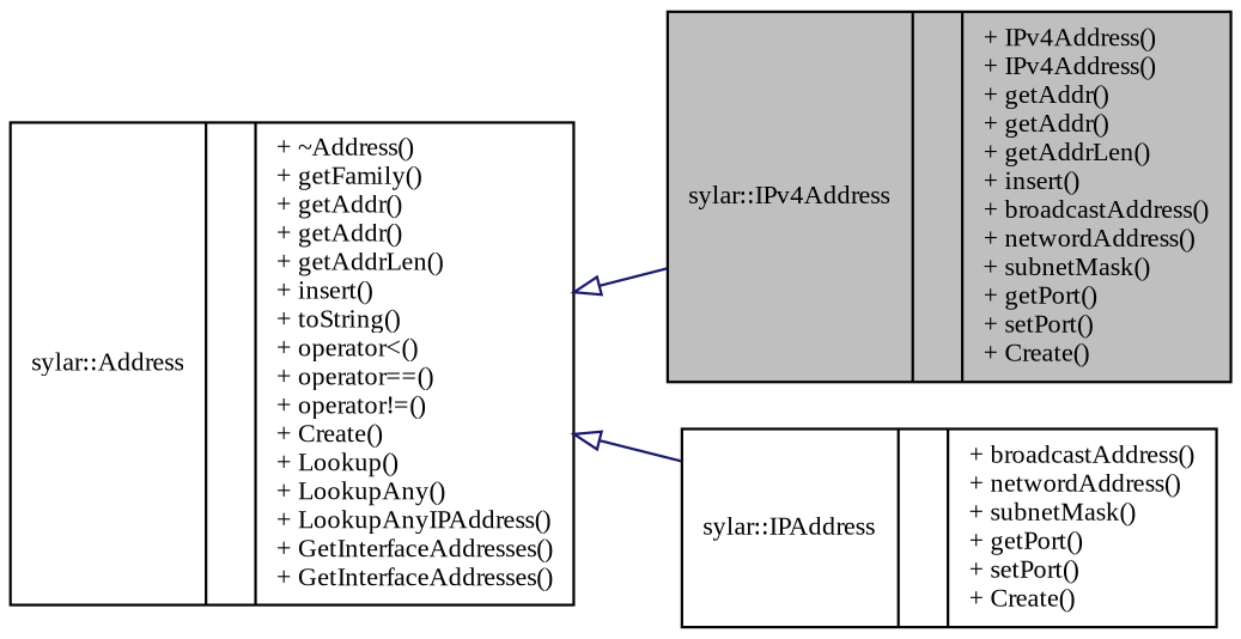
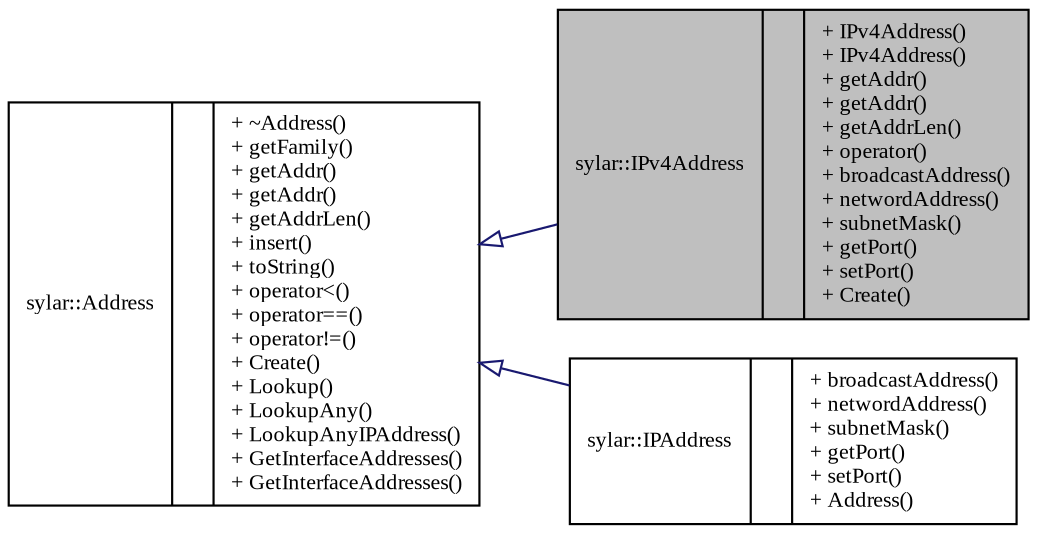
  digraph {
    fontname="Liberation Serif"
    rankdir=LR
    node [color=black fillcolor=white fontname="Liberation Serif" fontsize=10 shape=record style=filled]
    edge [arrowtail=onormal color=midnightblue dir=back fontname="Liberation Serif" fontsize=10 labelfontname=Helvetica labelfontsize=10 style=solid]
-   n1 [fillcolor=grey75 fontcolor=black height=0.2 label="{sylar::IPv4Address\n||+ IPv4Address()\l+ IPv4Address()\l+ getAddr()\l+ getAddr()\l+ getAddrLen()\l+ insert()\l+ broadcastAddress()\l+ networdAddress()\l+ subnetMask()\l+ getPort()\l+ setPort()\l+ Create()\l}" width=0.4]
-   n2 [height=0.2 label="{sylar::IPAddress\n||+ broadcastAddress()\l+ networdAddress()\l+ subnetMask()\l+ getPort()\l+ setPort()\l+ Create()\l}" width=0.4]
+   n1 [fillcolor=grey75 fontcolor=black height=0.2 label="{sylar::IPv4Address\n||+ IPv4Address()\l+ IPv4Address()\l+ getAddr()\l+ getAddr()\l+ getAddrLen()\l+ operator()\l+ broadcastAddress()\l+ networdAddress()\l+ subnetMask()\l+ getPort()\l+ setPort()\l+ Create()\l}" width=0.4]
+   n2 [height=0.2 label="{sylar::IPAddress\n||+ broadcastAddress()\l+ networdAddress()\l+ subnetMask()\l+ getPort()\l+ setPort()\l+ Address()\l}" width=0.4]
    n3 [height=0.2 label="{sylar::Address\n||+ ~Address()\l+ getFamily()\l+ getAddr()\l+ getAddr()\l+ getAddrLen()\l+ insert()\l+ toString()\l+ operator\<()\l+ operator==()\l+ operator!=()\l+ Create()\l+ Lookup()\l+ LookupAny()\l+ LookupAnyIPAddress()\l+ GetInterfaceAddresses()\l+ GetInterfaceAddresses()\l}" width=0.4]
    n3 -> n1
    n3 -> n2
  }
